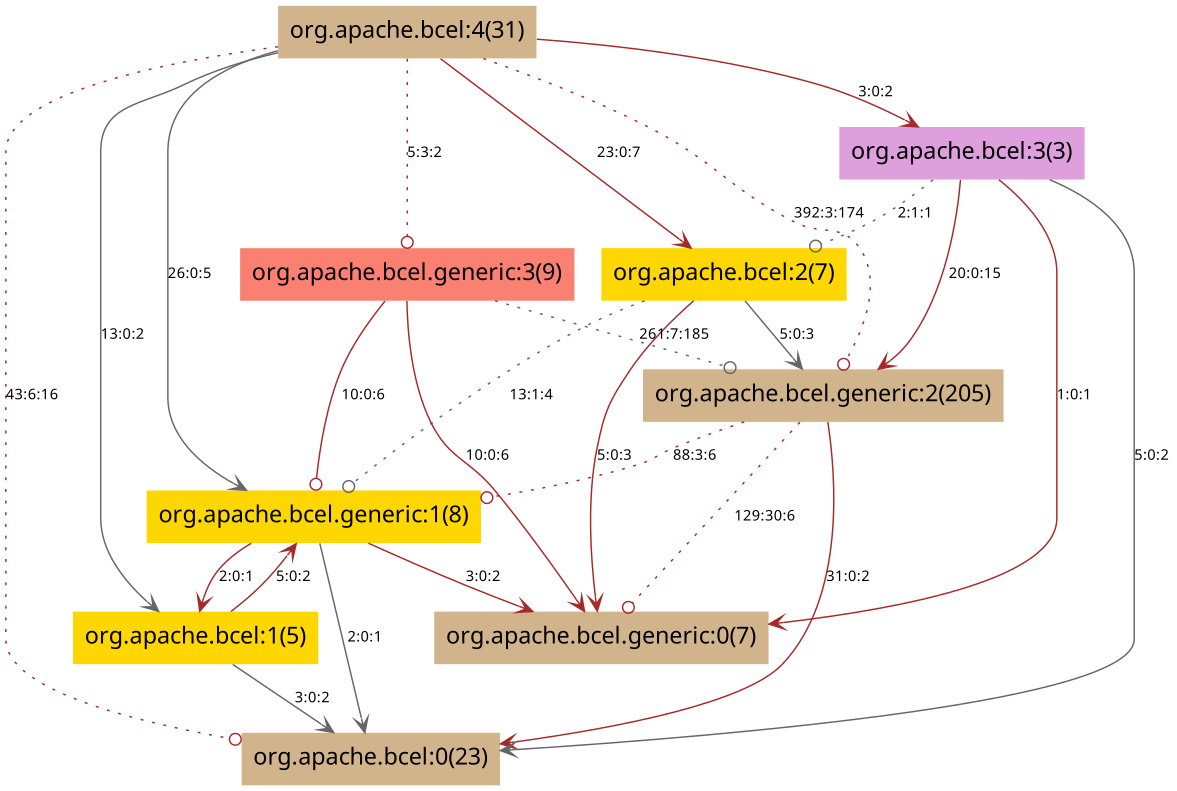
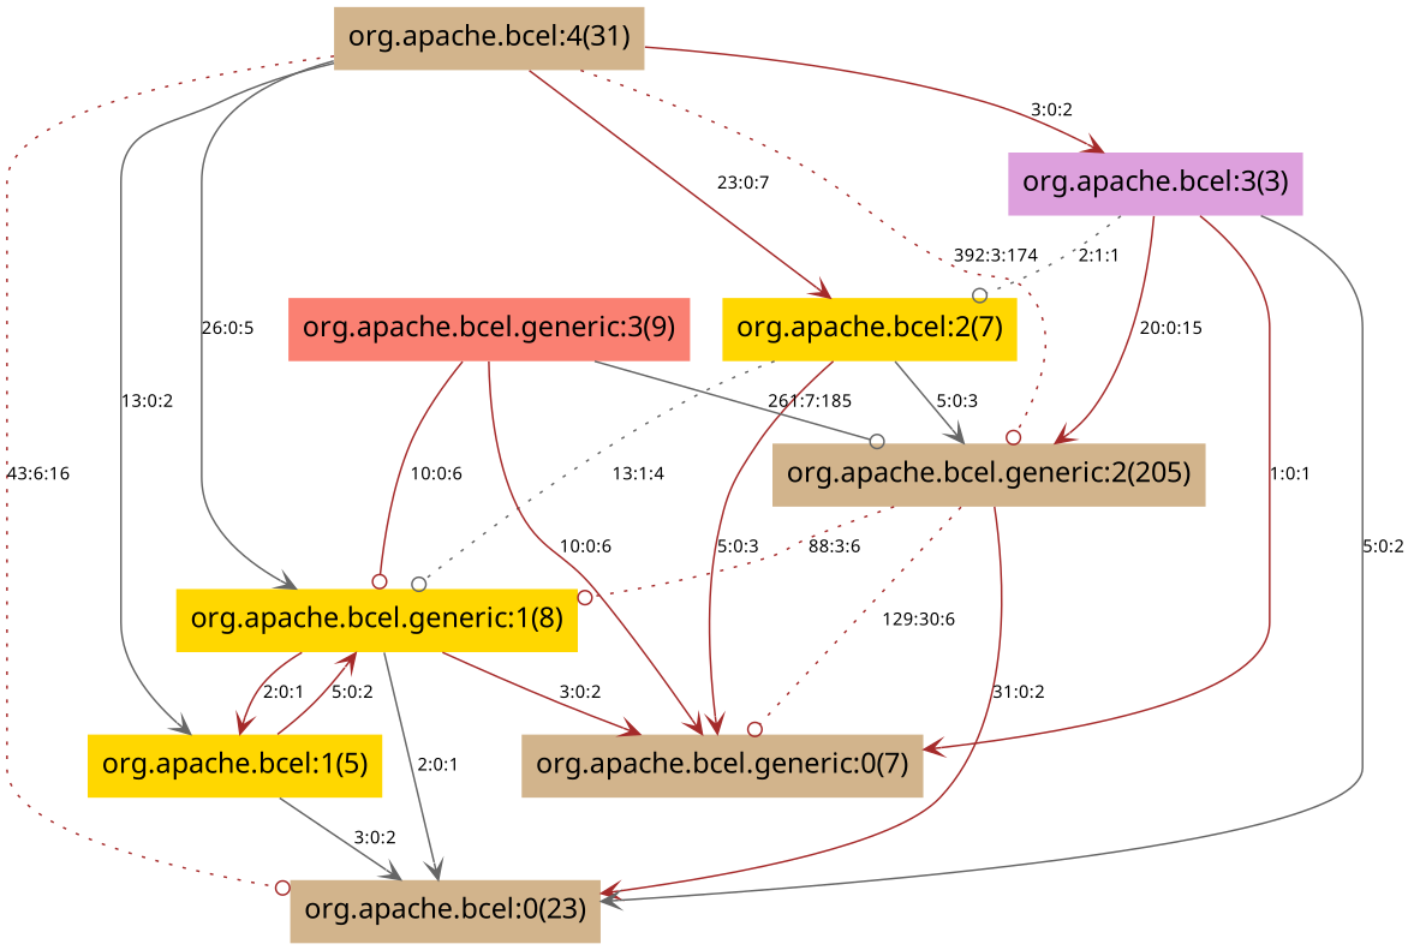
  digraph {
    node [fillcolor=tan fontname=Skia fontsize=16 shape=plaintext style=filled]
    edge [arrowhead=vee color=brown fontname=Skia fontsize=10]
    n1 [label="org.apache.bcel.generic:0(7)"]
    n2 [fillcolor=gold label="org.apache.bcel:1(5)"]
    n3 [fillcolor=gold label="org.apache.bcel.generic:1(8)"]
    n4 [label="org.apache.bcel:0(23)"]
    n5 [fillcolor=gold label="org.apache.bcel:2(7)"]
    n6 [label="org.apache.bcel.generic:2(205)"]
    n7 [label="org.apache.bcel:4(31)"]
    n8 [fillcolor=plum label="org.apache.bcel:3(3)"]
    n9 [fillcolor=salmon label="org.apache.bcel.generic:3(9)"]
    n2 -> n3 [label="5:0:2"]
    n2 -> n4 [color=gray40 label="3:0:2"]
    n3 -> n1 [label="3:0:2"]
    n3 -> n2 [label="2:0:1"]
    n3 -> n4 [color=gray40 label="2:0:1"]
    n5 -> n1 [label="5:0:3"]
    n5 -> n3 [arrowhead=odot color=gray40 label="13:1:4" style=dotted]
    n5 -> n6 [color=gray40 label="5:0:3"]
    n6 -> n1 [arrowhead=odot label="129:30:6" style=dotted]
    n6 -> n3 [arrowhead=odot label="88:3:6" style=dotted]
    n6 -> n4 [label="31:0:2"]
    n7 -> n2 [color=gray40 label="13:0:2"]
    n7 -> n3 [color=gray40 label="26:0:5"]
    n7 -> n4 [arrowhead=odot label="43:6:16" style=dotted]
    n7 -> n5 [label="23:0:7"]
    n7 -> n6 [arrowhead=odot label="392:3:174" style=dotted]
    n7 -> n8 [label="3:0:2"]
-   n7 -> n9 [arrowhead=odot label="5:3:2" style=dotted]
    n8 -> n1 [label="1:0:1"]
    n8 -> n4 [color=gray40 label="5:0:2"]
    n8 -> n5 [arrowhead=odot color=gray40 label="2:1:1" style=dotted]
    n8 -> n6 [label="20:0:15"]
    n9 -> n1 [label="10:0:6"]
    n9 -> n3 [arrowhead=odot label="10:0:6"]
-   n9 -> n6 [arrowhead=odot color=gray40 label="261:7:185" style=dotted]
+   n9 -> n6 [arrowhead=odot color=gray40 label="261:7:185" style=solid]
  }
